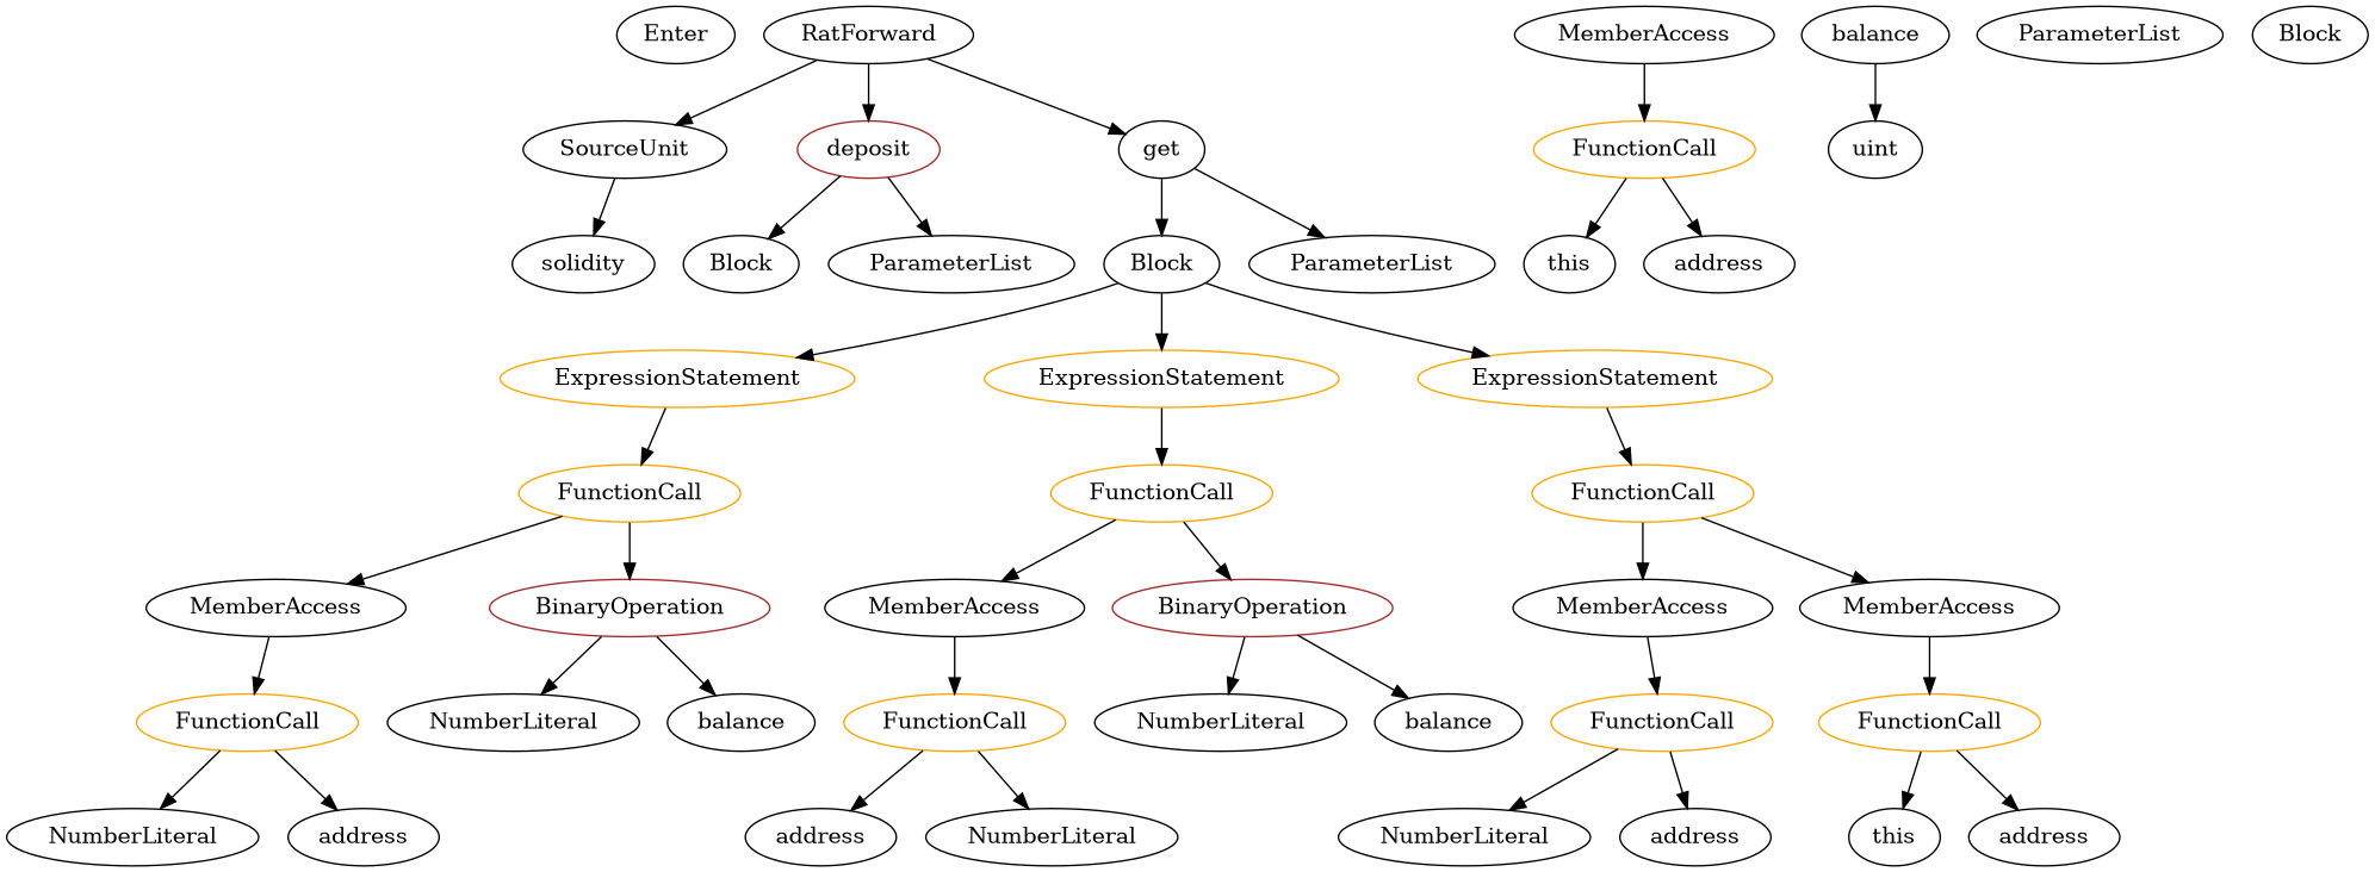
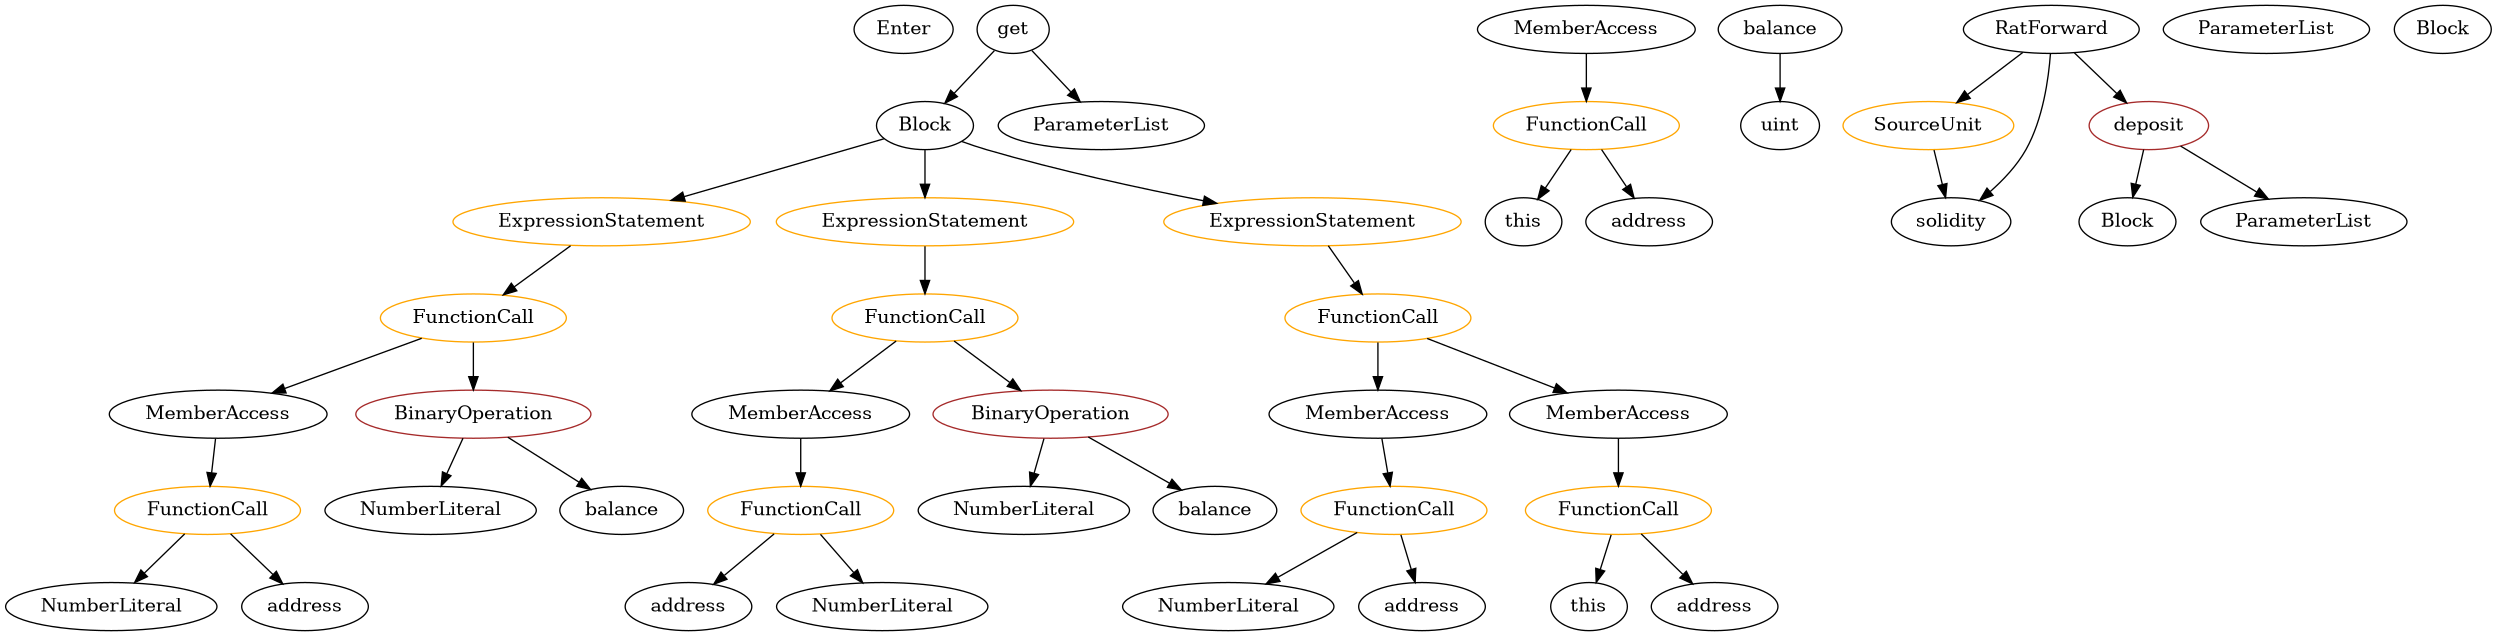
  strict digraph {
    node [color=black]
    Enter [height=0.5 width=0.83628 color=""]
    n2 [height=0.5 label=address width=1.0996]
    n3 [height=0.5 label=this width=0.75]
    n4 [height=0.5 label=NumberLiteral width=1.765]
    n5 [height=0.5 label=Block width=0.90558]
    n6 [color=orange height=0.5 label=ExpressionStatement width=2.458]
    n7 [color=orange height=0.5 label=ExpressionStatement width=2.458]
    n8 [color=orange height=0.5 label=ExpressionStatement width=2.458]
    n9 [color=orange height=0.5 label=FunctionCall width=1.6125]
    n10 [color=orange height=0.5 label=FunctionCall width=1.6125]
    n11 [color=orange height=0.5 label=FunctionCall width=1.6125]
    n12 [height=0.5 label=MemberAccess width=1.9174]
    n13 [color=brown height=0.5 label=BinaryOperation width=1.9867]
    n14 [height=0.5 label=MemberAccess width=1.9174]
    n15 [color=orange height=0.5 label=FunctionCall width=1.6125]
    n16 [height=0.5 label=balance width=1.0719]
    n17 [height=0.5 label=uint width=0.75]
    n18 [height=0.5 label=MemberAccess width=1.9174]
    n19 [color=brown height=0.5 label=BinaryOperation width=1.9867]
    n20 [height=0.5 label=MemberAccess width=1.9174]
    n21 [height=0.5 label=MemberAccess width=1.9174]
    n22 [height=0.5 label=address width=1.0996]
    n23 [color=orange height=0.5 label=FunctionCall width=1.6125]
    n24 [height=0.5 label=NumberLiteral width=1.765]
    n25 [height=0.5 label=address width=1.0996]
    n26 [height=0.5 label=NumberLiteral width=1.765]
    n27 [color=orange height=0.5 label=FunctionCall width=1.6125]
    n28 [height=0.5 label=this width=0.75]
    n29 [height=0.5 label=address width=1.0996]
-   n30 [height=0.5 label=SourceUnit width=1.46]
+   n30 [color=orange height=0.5 label=SourceUnit width=1.46]
    n31 [height=0.5 label=solidity width=1.0442]
    n32 [height=0.5 label=RatForward width=1.5432]
    n33 [color=brown height=0.5 label=deposit width=1.0581]
    n34 [height=0.5 label=get width=0.75]
    n35 [height=0.5 label=Block width=0.90558]
    n36 [height=0.5 label=ParameterList width=1.7095]
    n37 [height=0.5 label=ParameterList width=1.7095]
    n38 [color=orange height=0.5 label=FunctionCall width=1.6125]
    n39 [height=0.5 label=NumberLiteral width=1.765]
    n40 [height=0.5 label=ParameterList width=1.7095]
    n41 [color=orange height=0.5 label=FunctionCall width=1.6125]
    n42 [height=0.5 label=NumberLiteral width=1.765]
    n43 [height=0.5 label=balance width=1.0719]
    n44 [height=0.5 label=address width=1.0996]
    n45 [height=0.5 label=balance width=1.0719]
    n46 [height=0.5 label=Block width=0.90558]
    n5 -> n6
    n5 -> n7
    n5 -> n8
    n6 -> n9
    n7 -> n10
    n8 -> n11
    n9 -> n12
    n9 -> n13
    n10 -> n18
    n10 -> n19
    n11 -> n20
    n11 -> n21
    n12 -> n41
    n13 -> n42
    n13 -> n43
    n14 -> n15
    n15 -> n3
    n15 -> n44
    n16 -> n17
    n18 -> n38
    n19 -> n26
    n19 -> n45
    n20 -> n23
    n21 -> n27
    n23 -> n24
    n23 -> n25
    n27 -> n28
    n27 -> n29
    n30 -> n31
    n32 -> n30
    n32 -> n33
-   n32 -> n34
+   n32 -> n31
    n33 -> n35
    n33 -> n36
    n34 -> n5
    n34 -> n37
    n38 -> n2
    n38 -> n39
    n41 -> n4
    n41 -> n22
  }
